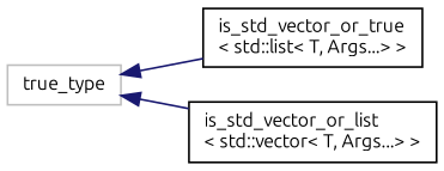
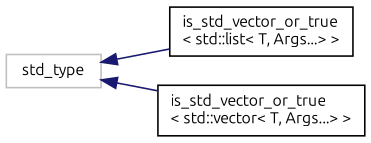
  digraph {
    fontname=Ubuntu
    rankdir=LR
    node [color=black fillcolor=white fontname=Ubuntu fontsize=10 shape=record style=filled]
    edge [color=midnightblue dir=back fontname=Ubuntu fontsize=10 labelfontname=Helvetica labelfontsize=10 style=solid]
-   n1 [color=grey75 height=0.2 label=true_type width=0.4]
+   n1 [color=grey75 height=0.2 label=std_type width=0.4]
    n2 [height=0.2 label="is_std_vector_or_true\l\< std::list\< T, Args...\> \>" width=0.4]
-   n3 [height=0.2 label="is_std_vector_or_list\l\< std::vector\< T, Args...\> \>" width=0.4]
+   n3 [height=0.2 label="is_std_vector_or_true\l\< std::vector\< T, Args...\> \>" width=0.4]
    n1 -> n2
    n1 -> n3
  }
